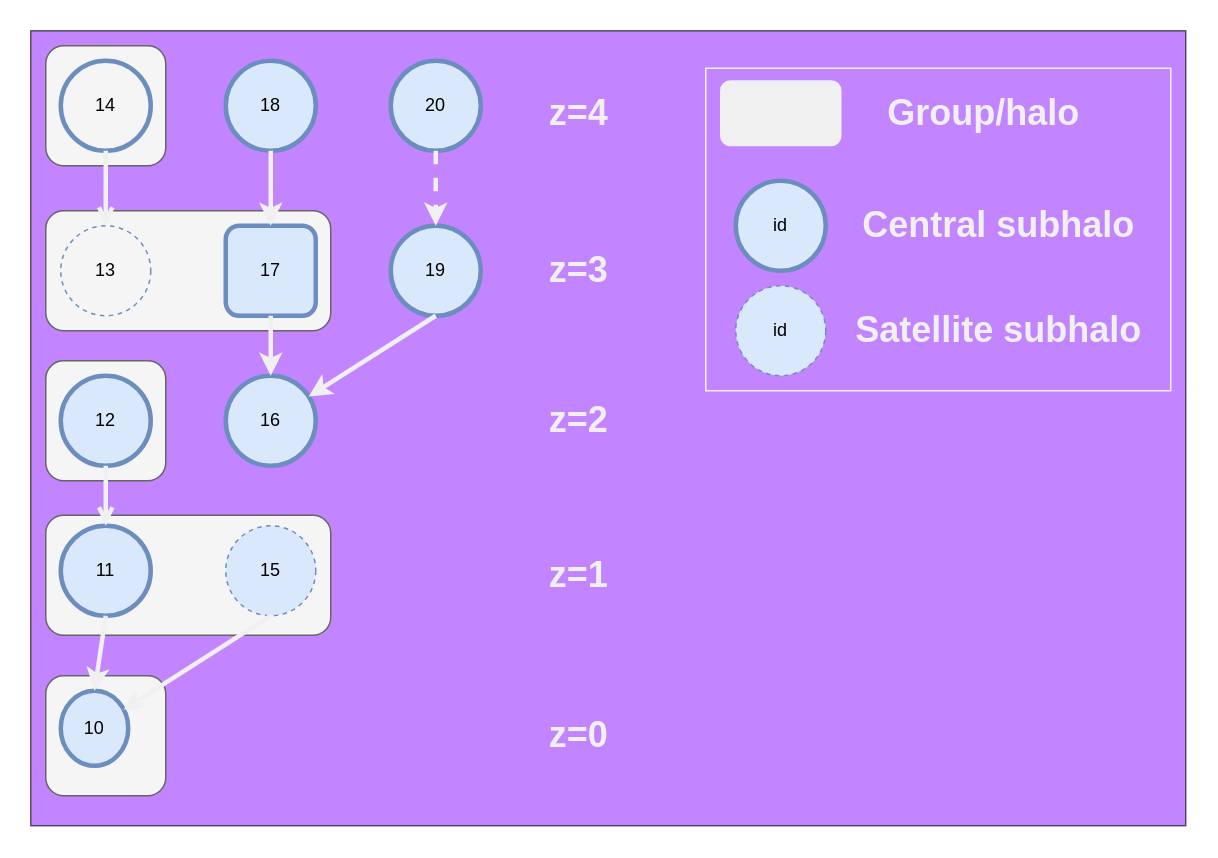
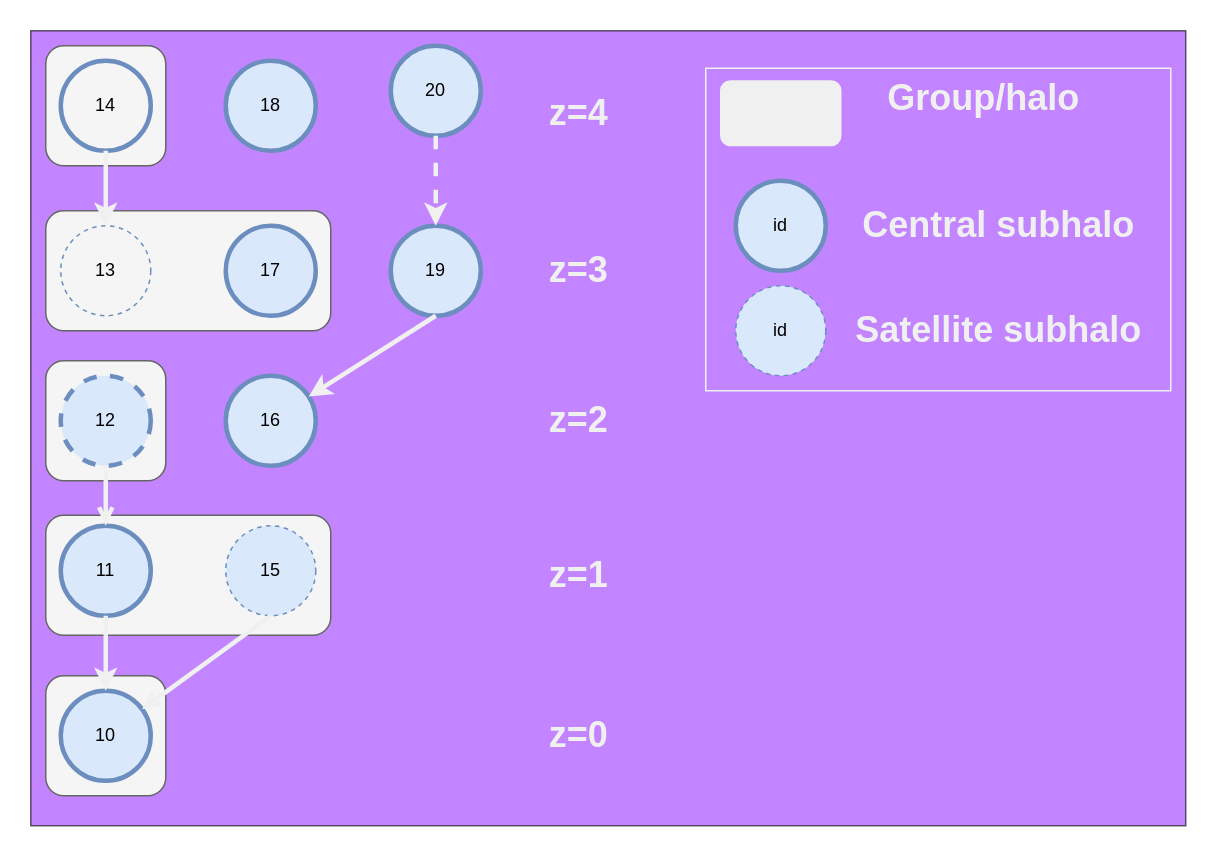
  <mxCell id="0" />
  <mxCell id="1" parent="0" />
  <mxCell id="2" value="" style="rounded=0;whiteSpace=wrap;html=1;fillColor=#9933FF;gradientColor=none;opacity=60;" vertex="1" parent="1"><mxGeometry x="20" y="20" width="770" height="530" as="geometry" /></mxCell>
  <mxCell id="3" value="" style="rounded=0;whiteSpace=wrap;html=1;strokeWidth=1;fillColor=none;strokeColor=#F0F0F0;" parent="1" vertex="1"><mxGeometry x="470" y="45" width="310" height="215" as="geometry" /></mxCell>
  <mxCell id="4" value="" style="rounded=1;whiteSpace=wrap;html=1;fillColor=#f5f5f5;fontColor=#333333;strokeColor=#666666;" parent="1" vertex="1"><mxGeometry x="30" y="343" width="190" height="80" as="geometry" /></mxCell>
  <mxCell id="5" value="" style="rounded=1;whiteSpace=wrap;html=1;fillColor=#f5f5f5;fontColor=#333333;strokeColor=#666666;" parent="1" vertex="1"><mxGeometry x="30" y="450" width="80" height="80" as="geometry" /></mxCell>
  <mxCell id="6" value="" style="rounded=1;whiteSpace=wrap;html=1;fillColor=#f5f5f5;fontColor=#333333;strokeColor=#666666;" parent="1" vertex="1"><mxGeometry x="30" y="240" width="80" height="80" as="geometry" /></mxCell>
  <mxCell id="7" value="" style="rounded=1;whiteSpace=wrap;html=1;fillColor=#f5f5f5;fontColor=#333333;strokeColor=#666666;" parent="1" vertex="1"><mxGeometry x="30" y="140" width="190" height="80" as="geometry" /></mxCell>
  <mxCell id="8" value="" style="rounded=1;whiteSpace=wrap;html=1;fillColor=#f5f5f5;fontColor=#333333;strokeColor=#666666;" parent="1" vertex="1"><mxGeometry x="30" y="30" width="80" height="80" as="geometry" /></mxCell>
  <mxCell id="9" value="14" style="ellipse;whiteSpace=wrap;html=1;aspect=fixed;strokeWidth=3;fillColor=#f5f5f5;fillStyle=solid;strokeColor=#6c8ebf;fontColor=#000000;" parent="1" vertex="1"><mxGeometry x="40" y="40" width="60" height="60" as="geometry" /></mxCell>
  <mxCell id="10" value="13" style="ellipse;whiteSpace=wrap;html=1;aspect=fixed;dashed=1;fillColor=#f5f5f5;fillStyle=solid;strokeColor=#6c8ebf;fontColor=#000000;" parent="1" vertex="1"><mxGeometry x="40" y="150" width="60" height="60" as="geometry" /></mxCell>
- <mxCell id="11" value="12" style="ellipse;whiteSpace=wrap;html=1;aspect=fixed;strokeWidth=3;fillColor=#dae8fc;fillStyle=solid;strokeColor=#6c8ebf;fontColor=#000000;" parent="1" vertex="1"><mxGeometry x="40" y="250" width="60" height="60" as="geometry" /></mxCell>
+ <mxCell id="11" value="12" style="ellipse;whiteSpace=wrap;html=1;aspect=fixed;strokeWidth=3;fillColor=#dae8fc;fillStyle=solid;strokeColor=#6c8ebf;fontColor=#000000;dashed=1;" parent="1" vertex="1"><mxGeometry x="40" y="250" width="60" height="60" as="geometry" /></mxCell>
  <mxCell id="12" value="11" style="ellipse;whiteSpace=wrap;html=1;aspect=fixed;strokeWidth=3;fillColor=#dae8fc;fillStyle=solid;strokeColor=#6c8ebf;fontColor=#000000;" parent="1" vertex="1"><mxGeometry x="40" y="350" width="60" height="60" as="geometry" /></mxCell>
- <mxCell id="13" value="10" style="ellipse;whiteSpace=wrap;html=1;aspect=fixed;strokeWidth=3;fillColor=#dae8fc;fillStyle=solid;strokeColor=#6c8ebf;fontColor=#000000;" parent="1" vertex="1"><mxGeometry x="40" y="460" width="45" height="50" as="geometry" /></mxCell>
+ <mxCell id="13" value="10" style="ellipse;whiteSpace=wrap;html=1;aspect=fixed;strokeWidth=3;fillColor=#dae8fc;fillStyle=solid;strokeColor=#6c8ebf;fontColor=#000000;" parent="1" vertex="1"><mxGeometry x="40" y="460" width="60" height="60" as="geometry" /></mxCell>
  <mxCell id="14" value="18" style="ellipse;whiteSpace=wrap;html=1;aspect=fixed;strokeWidth=3;fillColor=#dae8fc;fillStyle=solid;strokeColor=#6c8ebf;fontColor=#000000;" parent="1" vertex="1"><mxGeometry x="150" y="40" width="60" height="60" as="geometry" /></mxCell>
- <mxCell id="15" value="17" style="whiteSpace=wrap;html=1;aspect=fixed;strokeWidth=3;fillColor=#dae8fc;fillStyle=solid;strokeColor=#6c8ebf;fontColor=#000000;rounded=1;" parent="1" vertex="1"><mxGeometry x="150" y="150" width="60" height="60" as="geometry" /></mxCell>
+ <mxCell id="15" value="17" style="ellipse;whiteSpace=wrap;html=1;aspect=fixed;strokeWidth=3;fillColor=#dae8fc;fillStyle=solid;strokeColor=#6c8ebf;fontColor=#000000;" parent="1" vertex="1"><mxGeometry x="150" y="150" width="60" height="60" as="geometry" /></mxCell>
  <mxCell id="16" value="16" style="ellipse;whiteSpace=wrap;html=1;aspect=fixed;strokeWidth=3;fillColor=#dae8fc;fillStyle=solid;strokeColor=#6c8ebf;fontColor=#000000;" parent="1" vertex="1"><mxGeometry x="150" y="250" width="60" height="60" as="geometry" /></mxCell>
  <mxCell id="17" value="15" style="ellipse;whiteSpace=wrap;html=1;aspect=fixed;dashed=1;fillColor=#dae8fc;fillStyle=solid;strokeColor=#6c8ebf;fontColor=#000000;" parent="1" vertex="1"><mxGeometry x="150" y="350" width="60" height="60" as="geometry" /></mxCell>
- <mxCell id="18" value="20" style="ellipse;whiteSpace=wrap;html=1;aspect=fixed;strokeWidth=3;fillColor=#dae8fc;fillStyle=solid;strokeColor=#6c8ebf;fontColor=#000000;" parent="1" vertex="1"><mxGeometry x="260" y="40" width="60" height="60" as="geometry" /></mxCell>
+ <mxCell id="18" value="20" style="ellipse;whiteSpace=wrap;html=1;aspect=fixed;strokeWidth=3;fillColor=#dae8fc;fillStyle=solid;strokeColor=#6c8ebf;fontColor=#000000;" parent="1" vertex="1"><mxGeometry x="260" y="30" width="60" height="60" as="geometry" /></mxCell>
  <mxCell id="19" value="19" style="ellipse;whiteSpace=wrap;html=1;aspect=fixed;strokeWidth=3;fillColor=#dae8fc;fillStyle=solid;strokeColor=#6c8ebf;fontColor=#000000;" parent="1" vertex="1"><mxGeometry x="260" y="150" width="60" height="60" as="geometry" /></mxCell>
- <mxCell id="20" value="" style="endArrow=open;html=1;exitX=0.5;exitY=1;exitDx=0;exitDy=0;entryX=0.5;entryY=0;entryDx=0;entryDy=0;strokeColor=#F0F0F0;strokeWidth=3;" parent="1" source="9" target="10" edge="1"><mxGeometry width="50" height="50" relative="1" as="geometry"><mxPoint x="380" y="650" as="sourcePoint" /><mxPoint x="430" y="600" as="targetPoint" /></mxGeometry></mxCell>
+ <mxCell id="20" value="" style="endArrow=classic;html=1;exitX=0.5;exitY=1;exitDx=0;exitDy=0;entryX=0.5;entryY=0;entryDx=0;entryDy=0;strokeColor=#F0F0F0;strokeWidth=3;" parent="1" source="9" target="10" edge="1"><mxGeometry width="50" height="50" relative="1" as="geometry"><mxPoint x="380" y="650" as="sourcePoint" /><mxPoint x="430" y="600" as="targetPoint" /></mxGeometry></mxCell>
  <mxCell id="21" value="" style="endArrow=open;html=1;exitX=0.5;exitY=1;exitDx=0;exitDy=0;strokeColor=#F0F0F0;strokeWidth=3;" parent="1" source="11" target="12" edge="1"><mxGeometry width="50" height="50" relative="1" as="geometry"><mxPoint x="80" y="220" as="sourcePoint" /><mxPoint x="80" y="260" as="targetPoint" /></mxGeometry></mxCell>
  <mxCell id="22" value="" style="endArrow=classic;html=1;exitX=0.5;exitY=1;exitDx=0;exitDy=0;entryX=0.5;entryY=0;entryDx=0;entryDy=0;strokeColor=#F0F0F0;strokeWidth=3;" parent="1" source="12" target="13" edge="1"><mxGeometry width="50" height="50" relative="1" as="geometry"><mxPoint x="80" y="320" as="sourcePoint" /><mxPoint x="80" y="360" as="targetPoint" /></mxGeometry></mxCell>
  <mxCell id="23" value="" style="endArrow=classic;html=1;exitX=0.5;exitY=1;exitDx=0;exitDy=0;entryX=0.5;entryY=0;entryDx=0;entryDy=0;strokeColor=#F0F0F0;strokeWidth=3;dashed=1;" parent="1" source="18" target="19" edge="1"><mxGeometry width="50" height="50" relative="1" as="geometry"><mxPoint x="80" y="110" as="sourcePoint" /><mxPoint x="80" y="160" as="targetPoint" /></mxGeometry></mxCell>
  <mxCell id="24" value="" style="endArrow=open;html=1;exitX=0.5;exitY=1;exitDx=0;exitDy=0;strokeColor=#F0F0F0;strokeWidth=3;" parent="1" source="17" target="13" edge="1"><mxGeometry width="50" height="50" relative="1" as="geometry"><mxPoint x="90" y="120" as="sourcePoint" /><mxPoint x="90" y="170" as="targetPoint" /></mxGeometry></mxCell>
- <mxCell id="25" value="" style="endArrow=classic;html=1;exitX=0.5;exitY=1;exitDx=0;exitDy=0;entryX=0.5;entryY=0;entryDx=0;entryDy=0;strokeColor=#F0F0F0;strokeWidth=3;" parent="1" source="15" target="16" edge="1"><mxGeometry width="50" height="50" relative="1" as="geometry"><mxPoint x="110" y="140" as="sourcePoint" /><mxPoint x="110" y="190" as="targetPoint" /></mxGeometry></mxCell>
- <mxCell id="26" value="" style="endArrow=classic;html=1;exitX=0.5;exitY=1;exitDx=0;exitDy=0;strokeColor=#F0F0F0;strokeWidth=3;" parent="1" source="14" target="15" edge="1"><mxGeometry width="50" height="50" relative="1" as="geometry"><mxPoint x="120" y="150" as="sourcePoint" /><mxPoint x="120" y="200" as="targetPoint" /></mxGeometry></mxCell>
  <mxCell id="27" value="" style="endArrow=classic;html=1;exitX=0.5;exitY=1;exitDx=0;exitDy=0;strokeColor=#F0F0F0;strokeWidth=3;" parent="1" source="19" target="16" edge="1"><mxGeometry width="50" height="50" relative="1" as="geometry"><mxPoint x="300" y="110" as="sourcePoint" /><mxPoint x="300" y="160" as="targetPoint" /></mxGeometry></mxCell>
  <mxCell id="28" value="z=0" style="text;strokeColor=none;fillColor=none;html=1;fontSize=24;fontStyle=1;verticalAlign=middle;align=center;fontColor=#F0F0F0;" parent="1" vertex="1"><mxGeometry x="355" y="475" width="60" height="30" as="geometry" /></mxCell>
  <mxCell id="29" value="z=1" style="text;strokeColor=none;fillColor=none;html=1;fontSize=24;fontStyle=1;verticalAlign=middle;align=center;fontColor=#F0F0F0;" parent="1" vertex="1"><mxGeometry x="355" y="368" width="60" height="30" as="geometry" /></mxCell>
  <mxCell id="30" value="z=2" style="text;strokeColor=none;fillColor=none;html=1;fontSize=24;fontStyle=1;verticalAlign=middle;align=center;fontColor=#F0F0F0;" parent="1" vertex="1"><mxGeometry x="355" y="265" width="60" height="30" as="geometry" /></mxCell>
  <mxCell id="31" value="z=3" style="text;strokeColor=none;fillColor=none;html=1;fontSize=24;fontStyle=1;verticalAlign=middle;align=center;fontColor=#F0F0F0;" parent="1" vertex="1"><mxGeometry x="355" y="165" width="60" height="30" as="geometry" /></mxCell>
  <mxCell id="32" value="z=4" style="text;strokeColor=none;fillColor=none;html=1;fontSize=24;fontStyle=1;verticalAlign=middle;align=center;fontColor=#F0F0F0;" parent="1" vertex="1"><mxGeometry x="355" y="60" width="60" height="30" as="geometry" /></mxCell>
  <mxCell id="33" value="" style="rounded=1;whiteSpace=wrap;html=1;fillColor=#F0F0F0;strokeColor=#F0F0F0;" parent="1" vertex="1"><mxGeometry x="480" y="53.5" width="80" height="43" as="geometry" /></mxCell>
- <mxCell id="34" value="Group/halo" style="text;strokeColor=none;fillColor=none;html=1;fontSize=24;fontStyle=1;verticalAlign=middle;align=center;fontColor=#F0F0F0;" parent="1" vertex="1"><mxGeometry x="580" y="60" width="150" height="30" as="geometry" /></mxCell>
+ <mxCell id="34" value="Group/halo" style="text;strokeColor=none;fillColor=none;html=1;fontSize=24;fontStyle=1;verticalAlign=middle;align=center;fontColor=#F0F0F0;" parent="1" vertex="1"><mxGeometry x="580" y="50" width="150" height="30" as="geometry" /></mxCell>
  <mxCell id="35" value="id" style="ellipse;whiteSpace=wrap;html=1;aspect=fixed;strokeWidth=3;fillColor=#dae8fc;fillStyle=solid;strokeColor=#6c8ebf;fontColor=#000000;" parent="1" vertex="1"><mxGeometry x="490" y="120" width="60" height="60" as="geometry" /></mxCell>
  <mxCell id="36" value="Central subhalo" style="text;strokeColor=none;fillColor=none;html=1;fontSize=24;fontStyle=1;verticalAlign=middle;align=center;fontColor=#F0F0F0;" parent="1" vertex="1"><mxGeometry x="590" y="135" width="150" height="30" as="geometry" /></mxCell>
  <mxCell id="37" value="Satellite subhalo" style="text;strokeColor=none;fillColor=none;html=1;fontSize=24;fontStyle=1;verticalAlign=middle;align=center;fontColor=#F0F0F0;" parent="1" vertex="1"><mxGeometry x="590" y="205" width="150" height="30" as="geometry" /></mxCell>
  <mxCell id="38" value="id" style="ellipse;whiteSpace=wrap;html=1;aspect=fixed;dashed=1;fillColor=#dae8fc;fillStyle=solid;strokeColor=#6c8ebf;fontColor=#000000;" parent="1" vertex="1"><mxGeometry x="490" y="190" width="60" height="60" as="geometry" /></mxCell>
